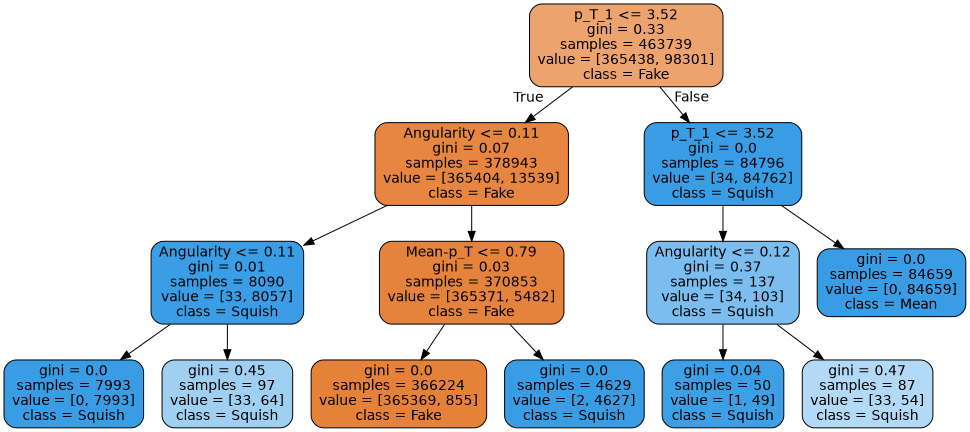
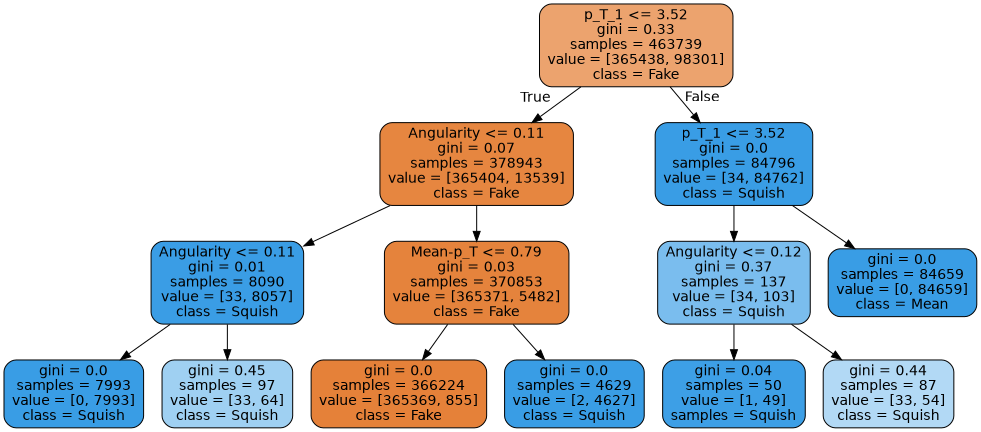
  digraph {
    node [color=black fillcolor="#399de5" fontname=helvetica shape=box style="filled, rounded"]
    edge [fontname=helvetica]
    n1 [fillcolor="#eca36e" label="p_T_1 <= 3.52\ngini = 0.33\nsamples = 463739\nvalue = [365438, 98301]\nclass = Fake"]
    n2 [fillcolor="#e68640" label="Angularity <= 0.11\ngini = 0.07\nsamples = 378943\nvalue = [365404, 13539]\nclass = Fake"]
    n3 [label="p_T_1 <= 3.52\ngini = 0.0\nsamples = 84796\nvalue = [34, 84762]\nclass = Squish"]
    n4 [fillcolor="#3a9de5" label="Angularity <= 0.11\ngini = 0.01\nsamples = 8090\nvalue = [33, 8057]\nclass = Squish"]
    n5 [fillcolor="#e5833c" label="Mean-p_T <= 0.79\ngini = 0.03\nsamples = 370853\nvalue = [365371, 5482]\nclass = Fake"]
    n6 [fillcolor="#7abdee" label="Angularity <= 0.12\ngini = 0.37\nsamples = 137\nvalue = [34, 103]\nclass = Squish"]
    n7 [label="gini = 0.0\nsamples = 84659\nvalue = [0, 84659]\nclass = Mean"]
    n8 [label="gini = 0.0\nsamples = 7993\nvalue = [0, 7993]\nclass = Squish"]
    n9 [fillcolor="#9fd0f2" label="gini = 0.45\nsamples = 97\nvalue = [33, 64]\nclass = Squish"]
    n10 [fillcolor="#e58139" label="gini = 0.0\nsamples = 366224\nvalue = [365369, 855]\nclass = Fake"]
    n11 [label="gini = 0.0\nsamples = 4629\nvalue = [2, 4627]\nclass = Squish"]
-   n12 [fillcolor="#3d9fe6" label="gini = 0.04\nsamples = 50\nvalue = [1, 49]\nclass = Squish"]
-   n13 [fillcolor="#b2d9f5" label="gini = 0.47\nsamples = 87\nvalue = [33, 54]\nclass = Squish"]
+   n12 [fillcolor="#3d9fe6" label="gini = 0.04\nsamples = 50\nvalue = [1, 49]\nsamples = Squish"]
+   n13 [fillcolor="#b2d9f5" label="gini = 0.44\nsamples = 87\nvalue = [33, 54]\nclass = Squish"]
    n1 -> n2 [headlabel=True labelangle=45 labeldistance=2.5]
    n1 -> n3 [headlabel=False labelangle=-45 labeldistance=2.5]
    n2 -> n4
    n2 -> n5
    n3 -> n6
    n3 -> n7
    n4 -> n8
    n4 -> n9
    n5 -> n10
    n5 -> n11
    n6 -> n12
    n6 -> n13
  }
